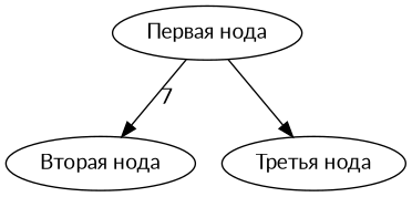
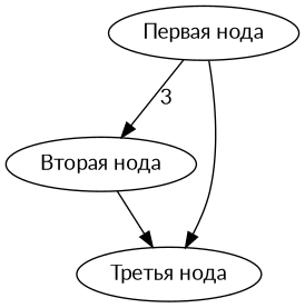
  digraph {
    fontname=Lato
    node [fontname=Lato]
    edge [fontname=Lato]
    n1 [label="Первая нода"]
    n2 [label="Вторая нода"]
    n3 [label="Третья нода"]
-   n1 -> n2 [label=7]
+   n1 -> n2 [label=3]
    n1 -> n3
+   n2 -> n3
  }
